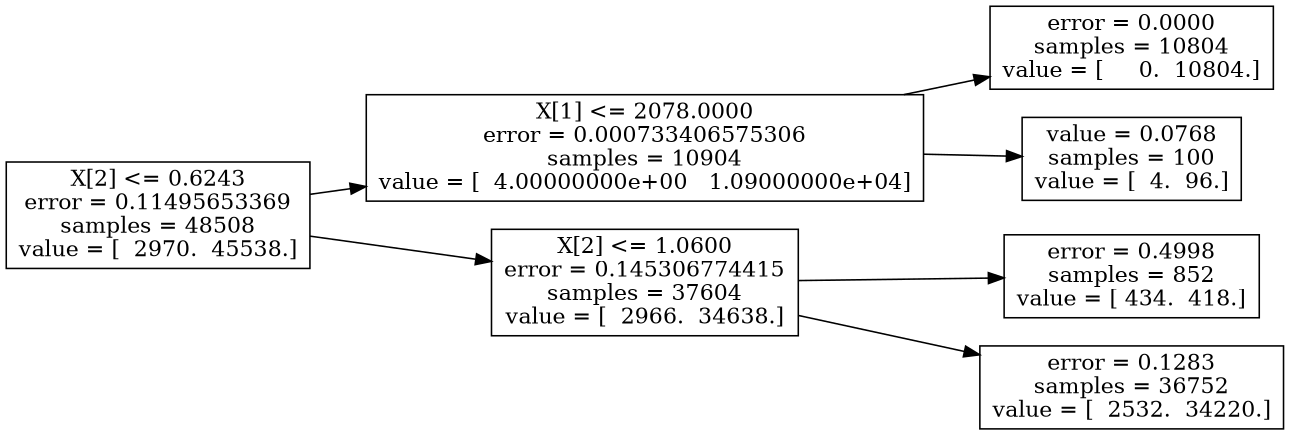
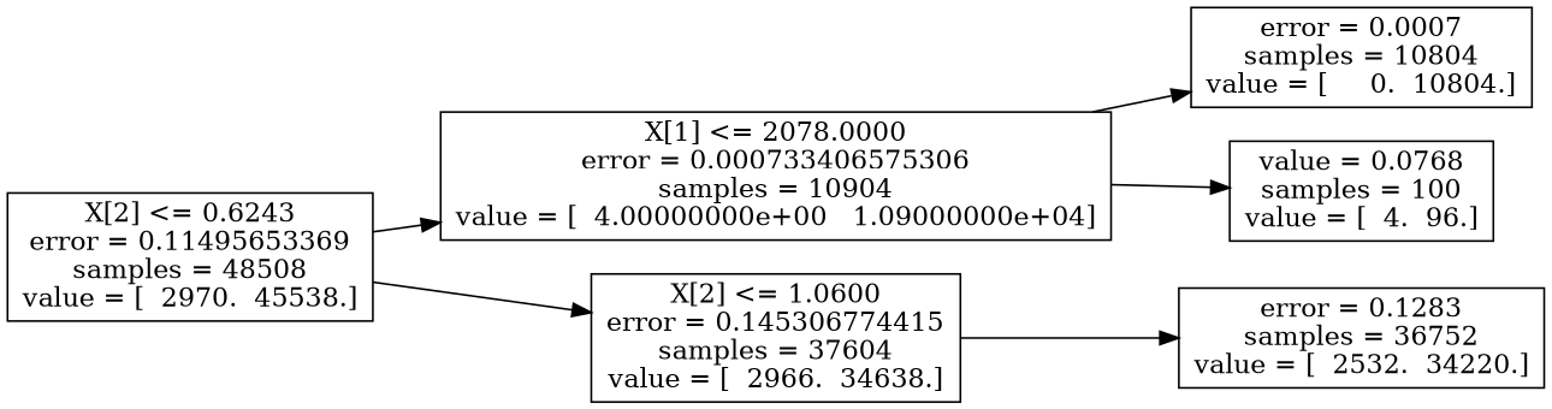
  digraph {
    rankdir=LR
    node [shape=box]
    n1 [label="X[2] <= 0.6243\nerror = 0.11495653369\nsamples = 48508\nvalue = [  2970.  45538.]"]
    n2 [label="X[1] <= 2078.0000\nerror = 0.000733406575306\nsamples = 10904\nvalue = [  4.00000000e+00   1.09000000e+04]"]
    n3 [label="X[2] <= 1.0600\nerror = 0.145306774415\nsamples = 37604\nvalue = [  2966.  34638.]"]
-   n4 [label="error = 0.0000\nsamples = 10804\nvalue = [     0.  10804.]"]
+   n4 [label="error = 0.0007\nsamples = 10804\nvalue = [     0.  10804.]"]
    n5 [label="value = 0.0768\nsamples = 100\nvalue = [  4.  96.]"]
-   n6 [label="error = 0.4998\nsamples = 852\nvalue = [ 434.  418.]"]
    n7 [label="error = 0.1283\nsamples = 36752\nvalue = [  2532.  34220.]"]
    n1 -> n2
    n1 -> n3
    n2 -> n4
    n2 -> n5
-   n3 -> n6
    n3 -> n7
  }
